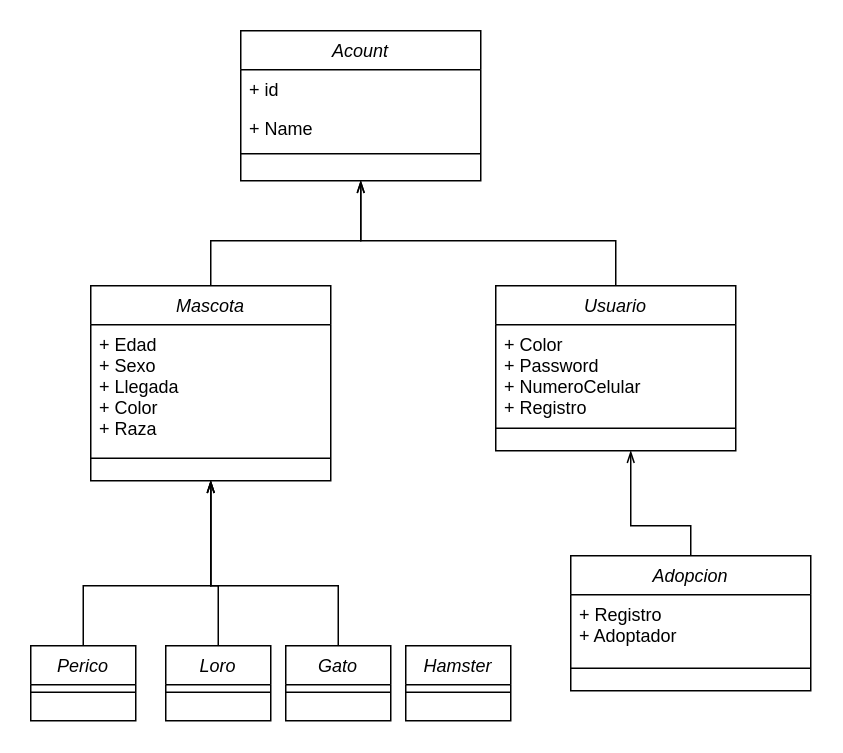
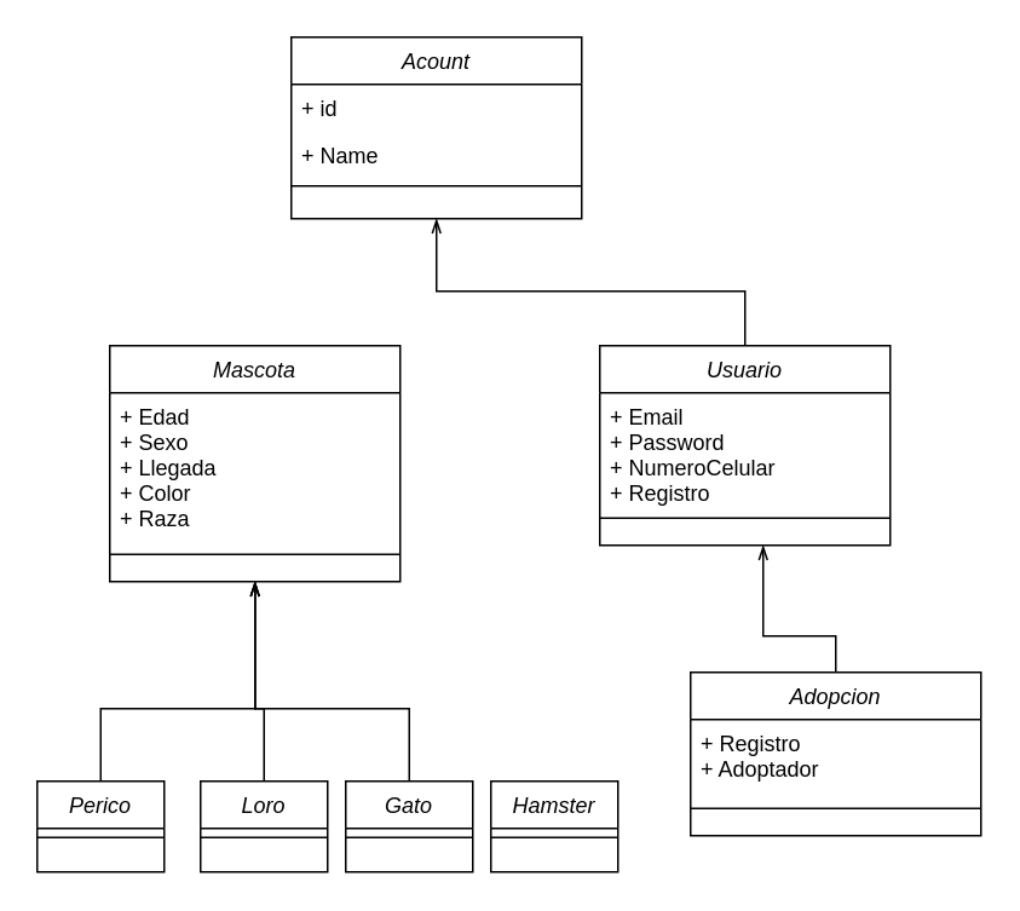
  <mxCell id="0" />
  <mxCell id="1" parent="0" />
  <mxCell id="2" value="Acount" style="swimlane;fontStyle=2;align=center;verticalAlign=top;childLayout=stackLayout;horizontal=1;startSize=26;horizontalStack=0;resizeParent=1;resizeLast=0;collapsible=1;marginBottom=0;rounded=0;shadow=0;strokeWidth=1;" parent="1" vertex="1"><mxGeometry x="160" y="20" width="160" height="100" as="geometry"><mxRectangle x="230" y="140" width="160" height="26" as="alternateBounds" /></mxGeometry></mxCell>
  <mxCell id="3" value="+ id" style="text;align=left;verticalAlign=top;spacingLeft=4;spacingRight=4;overflow=hidden;rotatable=0;points=[[0,0.5],[1,0.5]];portConstraint=eastwest;" parent="2" vertex="1"><mxGeometry y="26" width="160" height="26" as="geometry" /></mxCell>
  <mxCell id="4" value="+ Name" style="text;align=left;verticalAlign=top;spacingLeft=4;spacingRight=4;overflow=hidden;rotatable=0;points=[[0,0.5],[1,0.5]];portConstraint=eastwest;rounded=0;shadow=0;html=0;" parent="2" vertex="1"><mxGeometry y="52" width="160" height="26" as="geometry" /></mxCell>
  <mxCell id="5" value="" style="line;html=1;strokeWidth=1;align=left;verticalAlign=middle;spacingTop=-1;spacingLeft=3;spacingRight=3;rotatable=0;labelPosition=right;points=[];portConstraint=eastwest;" parent="2" vertex="1"><mxGeometry y="78" width="160" height="8" as="geometry" /></mxCell>
- <mxCell id="6" style="edgeStyle=orthogonalEdgeStyle;rounded=0;orthogonalLoop=1;jettySize=auto;html=1;entryX=0.5;entryY=1;entryDx=0;entryDy=0;endArrow=openThin;endFill=0;" edge="1" parent="1" source="7" target="2"><mxGeometry relative="1" as="geometry"><Array as="points"><mxPoint x="140" y="160" /><mxPoint x="240" y="160" /></Array></mxGeometry></mxCell>
  <mxCell id="7" value="Mascota" style="swimlane;fontStyle=2;align=center;verticalAlign=top;childLayout=stackLayout;horizontal=1;startSize=26;horizontalStack=0;resizeParent=1;resizeLast=0;collapsible=1;marginBottom=0;rounded=0;shadow=0;strokeWidth=1;" vertex="1" parent="1"><mxGeometry x="60" y="190" width="160" height="130" as="geometry"><mxRectangle x="230" y="140" width="160" height="26" as="alternateBounds" /></mxGeometry></mxCell>
  <mxCell id="8" value="+ Edad&#10;+ Sexo&#10;+ Llegada&#10;+ Color&#10;+ Raza&#10;" style="text;align=left;verticalAlign=top;spacingLeft=4;spacingRight=4;overflow=hidden;rotatable=0;points=[[0,0.5],[1,0.5]];portConstraint=eastwest;rounded=0;shadow=0;html=0;" vertex="1" parent="7"><mxGeometry y="26" width="160" height="84" as="geometry" /></mxCell>
  <mxCell id="9" value="" style="line;html=1;strokeWidth=1;align=left;verticalAlign=middle;spacingTop=-1;spacingLeft=3;spacingRight=3;rotatable=0;labelPosition=right;points=[];portConstraint=eastwest;" vertex="1" parent="7"><mxGeometry y="110" width="160" height="10" as="geometry" /></mxCell>
  <mxCell id="10" style="edgeStyle=orthogonalEdgeStyle;rounded=0;orthogonalLoop=1;jettySize=auto;html=1;endArrow=openThin;endFill=0;" edge="1" parent="1" source="11"><mxGeometry relative="1" as="geometry"><mxPoint x="240" y="120" as="targetPoint" /><Array as="points"><mxPoint x="410" y="160" /><mxPoint x="240" y="160" /></Array></mxGeometry></mxCell>
  <mxCell id="11" value="Usuario" style="swimlane;fontStyle=2;align=center;verticalAlign=top;childLayout=stackLayout;horizontal=1;startSize=26;horizontalStack=0;resizeParent=1;resizeLast=0;collapsible=1;marginBottom=0;rounded=0;shadow=0;strokeWidth=1;" vertex="1" parent="1"><mxGeometry x="330" y="190" width="160" height="110" as="geometry"><mxRectangle x="230" y="140" width="160" height="26" as="alternateBounds" /></mxGeometry></mxCell>
- <mxCell id="12" value="+ Color&#10;+ Password&#10;+ NumeroCelular&#10;+ Registro&#10;" style="text;align=left;verticalAlign=top;spacingLeft=4;spacingRight=4;overflow=hidden;rotatable=0;points=[[0,0.5],[1,0.5]];portConstraint=eastwest;rounded=0;shadow=0;html=0;" vertex="1" parent="11"><mxGeometry y="26" width="160" height="64" as="geometry" /></mxCell>
+ <mxCell id="12" value="+ Email&#10;+ Password&#10;+ NumeroCelular&#10;+ Registro&#10;" style="text;align=left;verticalAlign=top;spacingLeft=4;spacingRight=4;overflow=hidden;rotatable=0;points=[[0,0.5],[1,0.5]];portConstraint=eastwest;rounded=0;shadow=0;html=0;" vertex="1" parent="11"><mxGeometry y="26" width="160" height="64" as="geometry" /></mxCell>
  <mxCell id="13" value="" style="line;html=1;strokeWidth=1;align=left;verticalAlign=middle;spacingTop=-1;spacingLeft=3;spacingRight=3;rotatable=0;labelPosition=right;points=[];portConstraint=eastwest;" vertex="1" parent="11"><mxGeometry y="90" width="160" height="10" as="geometry" /></mxCell>
  <mxCell id="14" value="Adopcion" style="swimlane;fontStyle=2;align=center;verticalAlign=top;childLayout=stackLayout;horizontal=1;startSize=26;horizontalStack=0;resizeParent=1;resizeLast=0;collapsible=1;marginBottom=0;rounded=0;shadow=0;strokeWidth=1;" vertex="1" parent="1"><mxGeometry x="380" y="370" width="160" height="90" as="geometry"><mxRectangle x="230" y="140" width="160" height="26" as="alternateBounds" /></mxGeometry></mxCell>
  <mxCell id="15" value="+ Registro&#10;+ Adoptador&#10;" style="text;align=left;verticalAlign=top;spacingLeft=4;spacingRight=4;overflow=hidden;rotatable=0;points=[[0,0.5],[1,0.5]];portConstraint=eastwest;rounded=0;shadow=0;html=0;" vertex="1" parent="14"><mxGeometry y="26" width="160" height="44" as="geometry" /></mxCell>
  <mxCell id="16" value="" style="line;html=1;strokeWidth=1;align=left;verticalAlign=middle;spacingTop=-1;spacingLeft=3;spacingRight=3;rotatable=0;labelPosition=right;points=[];portConstraint=eastwest;" vertex="1" parent="14"><mxGeometry y="70" width="160" height="10" as="geometry" /></mxCell>
  <mxCell id="17" style="edgeStyle=orthogonalEdgeStyle;rounded=0;orthogonalLoop=1;jettySize=auto;html=1;endArrow=openThin;endFill=0;exitX=0.5;exitY=0;exitDx=0;exitDy=0;" edge="1" parent="1" source="14"><mxGeometry relative="1" as="geometry"><mxPoint x="420" y="300" as="targetPoint" /><mxPoint x="420" y="370" as="sourcePoint" /><Array as="points"><mxPoint x="460" y="350" /><mxPoint x="420" y="350" /></Array></mxGeometry></mxCell>
  <mxCell id="18" style="edgeStyle=orthogonalEdgeStyle;rounded=0;orthogonalLoop=1;jettySize=auto;html=1;endArrow=openThin;endFill=0;" edge="1" parent="1" source="19"><mxGeometry relative="1" as="geometry"><mxPoint x="140" y="320" as="targetPoint" /><Array as="points"><mxPoint x="55" y="390" /><mxPoint x="140" y="390" /></Array></mxGeometry></mxCell>
  <mxCell id="19" value="Perico" style="swimlane;fontStyle=2;align=center;verticalAlign=top;childLayout=stackLayout;horizontal=1;startSize=26;horizontalStack=0;resizeParent=1;resizeLast=0;collapsible=1;marginBottom=0;rounded=0;shadow=0;strokeWidth=1;" vertex="1" parent="1"><mxGeometry x="20" y="430" width="70" height="50" as="geometry"><mxRectangle x="230" y="140" width="160" height="26" as="alternateBounds" /></mxGeometry></mxCell>
  <mxCell id="20" value="" style="line;html=1;strokeWidth=1;align=left;verticalAlign=middle;spacingTop=-1;spacingLeft=3;spacingRight=3;rotatable=0;labelPosition=right;points=[];portConstraint=eastwest;" vertex="1" parent="19"><mxGeometry y="26" width="70" height="10" as="geometry" /></mxCell>
  <mxCell id="21" style="edgeStyle=orthogonalEdgeStyle;rounded=0;orthogonalLoop=1;jettySize=auto;html=1;endArrow=openThin;endFill=0;" edge="1" parent="1" source="22"><mxGeometry relative="1" as="geometry"><mxPoint x="140" y="320" as="targetPoint" /><Array as="points"><mxPoint x="145" y="390" /><mxPoint x="140" y="390" /></Array></mxGeometry></mxCell>
  <mxCell id="22" value="Loro" style="swimlane;fontStyle=2;align=center;verticalAlign=top;childLayout=stackLayout;horizontal=1;startSize=26;horizontalStack=0;resizeParent=1;resizeLast=0;collapsible=1;marginBottom=0;rounded=0;shadow=0;strokeWidth=1;" vertex="1" parent="1"><mxGeometry x="110" y="430" width="70" height="50" as="geometry"><mxRectangle x="230" y="140" width="160" height="26" as="alternateBounds" /></mxGeometry></mxCell>
  <mxCell id="23" value="" style="line;html=1;strokeWidth=1;align=left;verticalAlign=middle;spacingTop=-1;spacingLeft=3;spacingRight=3;rotatable=0;labelPosition=right;points=[];portConstraint=eastwest;" vertex="1" parent="22"><mxGeometry y="26" width="70" height="10" as="geometry" /></mxCell>
  <mxCell id="24" style="edgeStyle=orthogonalEdgeStyle;rounded=0;orthogonalLoop=1;jettySize=auto;html=1;endArrow=openThin;endFill=0;" edge="1" parent="1" source="25"><mxGeometry relative="1" as="geometry"><mxPoint x="140" y="320" as="targetPoint" /><Array as="points"><mxPoint x="225" y="390" /><mxPoint x="140" y="390" /></Array></mxGeometry></mxCell>
  <mxCell id="25" value="Gato" style="swimlane;fontStyle=2;align=center;verticalAlign=top;childLayout=stackLayout;horizontal=1;startSize=26;horizontalStack=0;resizeParent=1;resizeLast=0;collapsible=1;marginBottom=0;rounded=0;shadow=0;strokeWidth=1;" vertex="1" parent="1"><mxGeometry x="190" y="430" width="70" height="50" as="geometry"><mxRectangle x="230" y="140" width="160" height="26" as="alternateBounds" /></mxGeometry></mxCell>
  <mxCell id="26" value="" style="line;html=1;strokeWidth=1;align=left;verticalAlign=middle;spacingTop=-1;spacingLeft=3;spacingRight=3;rotatable=0;labelPosition=right;points=[];portConstraint=eastwest;" vertex="1" parent="25"><mxGeometry y="26" width="70" height="10" as="geometry" /></mxCell>
  <mxCell id="27" value="Hamster" style="swimlane;fontStyle=2;align=center;verticalAlign=top;childLayout=stackLayout;horizontal=1;startSize=26;horizontalStack=0;resizeParent=1;resizeLast=0;collapsible=1;marginBottom=0;rounded=0;shadow=0;strokeWidth=1;" vertex="1" parent="1"><mxGeometry x="270" y="430" width="70" height="50" as="geometry"><mxRectangle x="230" y="140" width="160" height="26" as="alternateBounds" /></mxGeometry></mxCell>
  <mxCell id="28" value="" style="line;html=1;strokeWidth=1;align=left;verticalAlign=middle;spacingTop=-1;spacingLeft=3;spacingRight=3;rotatable=0;labelPosition=right;points=[];portConstraint=eastwest;" vertex="1" parent="27"><mxGeometry y="26" width="70" height="10" as="geometry" /></mxCell>
